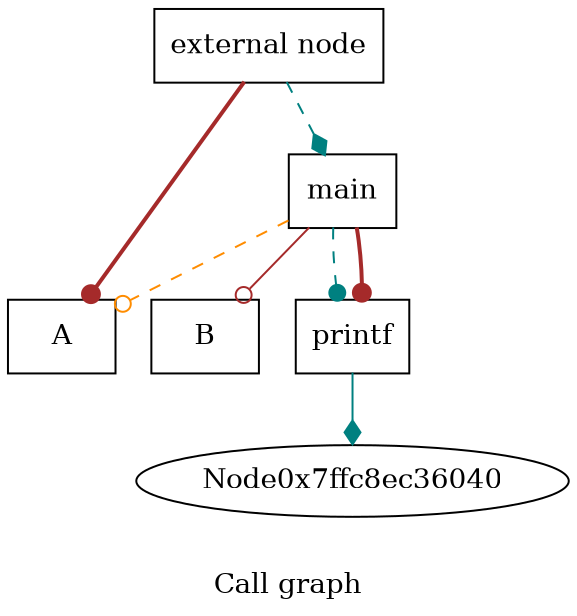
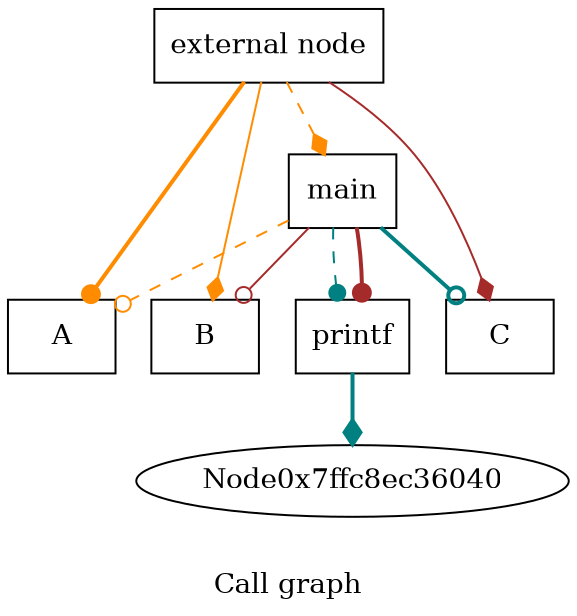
  digraph {
    label="Call graph"
    node [shape=record]
    edge [arrowhead=diamond color=brown style=solid]
    n1 [label="{external node}"]
    n2 [label="{A}"]
    n3 [label="{B}"]
+   n4 [label="{C}"]
    n5 [label="{main}"]
    n6 [label="{printf}"]
    Node0x7ffc8ec36040 [shape=""]
-   n1 -> n2 [arrowhead=dot style=bold]
-   n1 -> n5 [color=teal style=dashed]
+   n1 -> n2 [arrowhead=dot color=darkorange style=bold]
+   n1 -> n3 [color=darkorange]
+   n1 -> n4
+   n1 -> n5 [color=darkorange style=dashed]
    n5 -> n2 [arrowhead=odot color=darkorange style=dashed]
    n5 -> n3 [arrowhead=odot]
+   n5 -> n4 [arrowhead=odot color=teal style=bold]
    n5 -> n6 [arrowhead=dot color=teal style=dashed]
    n5 -> n6 [arrowhead=dot style=bold]
-   n6 -> Node0x7ffc8ec36040 [color=teal]
+   n6 -> Node0x7ffc8ec36040 [color=teal style=bold]
  }
